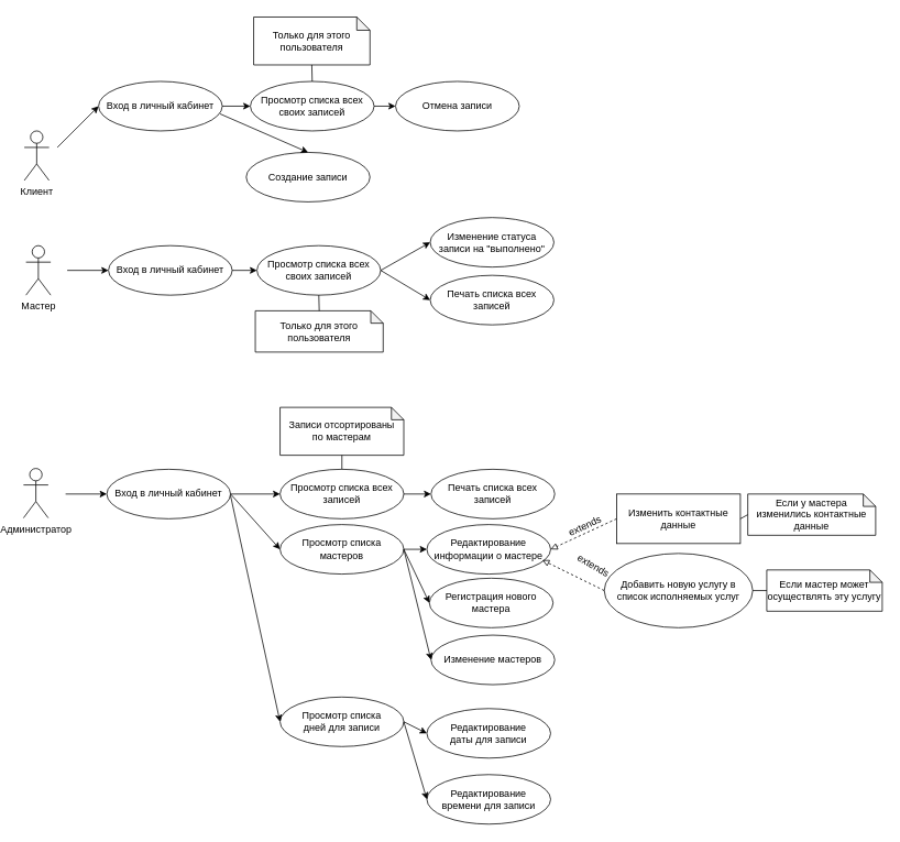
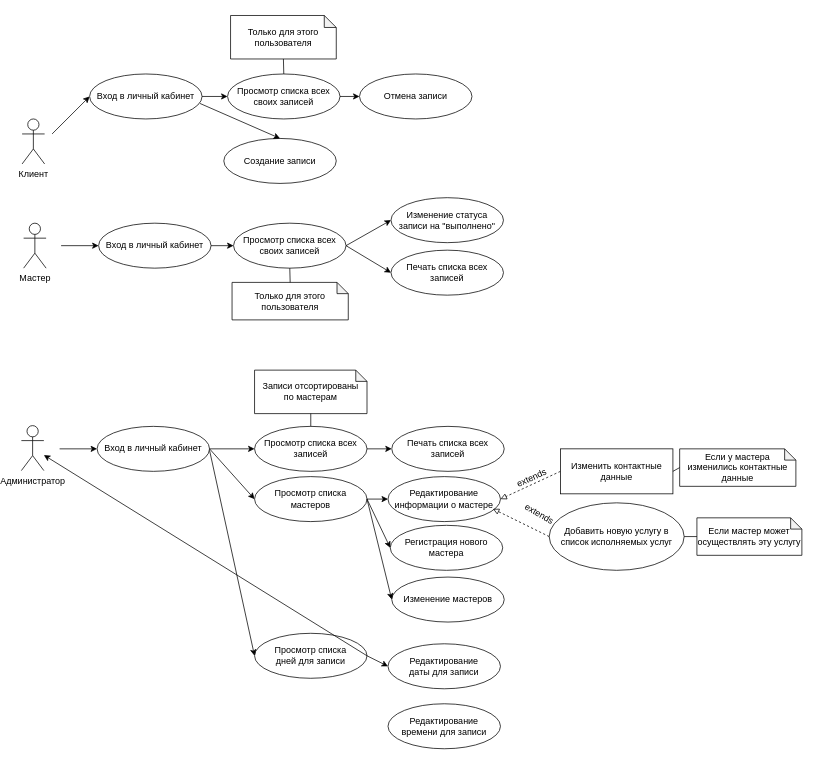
  <mxCell id="0" />
  <mxCell id="1" parent="0" />
  <mxCell id="2" value="Клиент" style="shape=umlActor;verticalLabelPosition=bottom;labelBackgroundColor=#ffffff;verticalAlign=top;html=1;outlineConnect=0;" parent="1" vertex="1"><mxGeometry x="21" y="158" width="30" height="60" as="geometry" /></mxCell>
  <mxCell id="3" value="Просмотр списка всех своих записей" style="ellipse;whiteSpace=wrap;html=1;" parent="1" vertex="1"><mxGeometry x="295" y="98" width="150" height="60" as="geometry" /></mxCell>
  <mxCell id="4" value="Вход в личный кабинет" style="ellipse;whiteSpace=wrap;html=1;" parent="1" vertex="1"><mxGeometry x="111" y="98" width="150" height="60" as="geometry" /></mxCell>
  <mxCell id="5" value="Создание записи" style="ellipse;whiteSpace=wrap;html=1;" parent="1" vertex="1"><mxGeometry x="290" y="184" width="150" height="60" as="geometry" /></mxCell>
  <mxCell id="6" value="Отмена записи" style="ellipse;whiteSpace=wrap;html=1;" parent="1" vertex="1"><mxGeometry x="471" y="98" width="150" height="60" as="geometry" /></mxCell>
  <mxCell id="7" value="" style="endArrow=classic;html=1;" parent="1" edge="1"><mxGeometry width="50" height="50" relative="1" as="geometry"><mxPoint x="61" y="178" as="sourcePoint" /><mxPoint x="111" y="128" as="targetPoint" /></mxGeometry></mxCell>
  <mxCell id="8" value="" style="endArrow=classic;html=1;exitX=1;exitY=0.5;exitDx=0;exitDy=0;entryX=0;entryY=0.5;entryDx=0;entryDy=0;endFill=1;" parent="1" source="4" target="3" edge="1"><mxGeometry width="50" height="50" relative="1" as="geometry"><mxPoint x="261" y="208" as="sourcePoint" /><mxPoint x="311" y="158" as="targetPoint" /></mxGeometry></mxCell>
  <mxCell id="9" value="" style="endArrow=classic;html=1;entryX=0;entryY=0.5;entryDx=0;entryDy=0;endFill=1;exitX=1;exitY=0.5;exitDx=0;exitDy=0;" parent="1" source="3" target="6" edge="1"><mxGeometry width="50" height="50" relative="1" as="geometry"><mxPoint x="451" y="128" as="sourcePoint" /><mxPoint x="305" y="138" as="targetPoint" /></mxGeometry></mxCell>
  <mxCell id="10" value="" style="endArrow=classic;html=1;exitX=0.982;exitY=0.656;exitDx=0;exitDy=0;entryX=0.5;entryY=0;entryDx=0;entryDy=0;endFill=1;exitPerimeter=0;" parent="1" source="4" target="5" edge="1"><mxGeometry width="50" height="50" relative="1" as="geometry"><mxPoint x="271" y="138" as="sourcePoint" /><mxPoint x="305" y="138" as="targetPoint" /></mxGeometry></mxCell>
  <mxCell id="11" value="Мастер" style="shape=umlActor;verticalLabelPosition=bottom;labelBackgroundColor=#ffffff;verticalAlign=top;html=1;outlineConnect=0;" parent="1" vertex="1"><mxGeometry x="23" y="297" width="30" height="60" as="geometry" /></mxCell>
  <mxCell id="12" value="" style="endArrow=classic;html=1;" parent="1" edge="1"><mxGeometry width="50" height="50" relative="1" as="geometry"><mxPoint x="73" y="327" as="sourcePoint" /><mxPoint x="123" y="327" as="targetPoint" /></mxGeometry></mxCell>
  <mxCell id="13" value="Вход в личный кабинет" style="ellipse;whiteSpace=wrap;html=1;" parent="1" vertex="1"><mxGeometry x="123" y="297" width="150" height="60" as="geometry" /></mxCell>
  <mxCell id="14" value="Просмотр списка всех своих записей" style="ellipse;whiteSpace=wrap;html=1;" parent="1" vertex="1"><mxGeometry x="303" y="297" width="150" height="60" as="geometry" /></mxCell>
  <mxCell id="15" value="Изменение статуса записи на &quot;выполнено&quot;" style="ellipse;whiteSpace=wrap;html=1;" parent="1" vertex="1"><mxGeometry x="513" y="263" width="150" height="60" as="geometry" /></mxCell>
  <mxCell id="16" value="" style="endArrow=classic;html=1;exitX=1;exitY=0.5;exitDx=0;exitDy=0;entryX=0;entryY=0.5;entryDx=0;entryDy=0;endFill=1;" parent="1" source="13" target="14" edge="1"><mxGeometry width="50" height="50" relative="1" as="geometry"><mxPoint x="273" y="307" as="sourcePoint" /><mxPoint x="323" y="257" as="targetPoint" /></mxGeometry></mxCell>
  <mxCell id="17" value="" style="endArrow=classic;html=1;exitX=1;exitY=0.5;exitDx=0;exitDy=0;entryX=0;entryY=0.5;entryDx=0;entryDy=0;endFill=1;" parent="1" source="14" target="15" edge="1"><mxGeometry width="50" height="50" relative="1" as="geometry"><mxPoint x="453" y="277" as="sourcePoint" /><mxPoint x="503" y="227" as="targetPoint" /></mxGeometry></mxCell>
  <mxCell id="18" value="Администратор" style="shape=umlActor;verticalLabelPosition=bottom;labelBackgroundColor=#ffffff;verticalAlign=top;html=1;outlineConnect=0;" parent="1" vertex="1"><mxGeometry x="20" y="567" width="30" height="60" as="geometry" /></mxCell>
  <mxCell id="19" value="Вход в личный кабинет" style="ellipse;whiteSpace=wrap;html=1;" parent="1" vertex="1"><mxGeometry x="121" y="568" width="150" height="60" as="geometry" /></mxCell>
  <mxCell id="20" value="" style="endArrow=classic;html=1;entryX=0;entryY=0.5;entryDx=0;entryDy=0;" parent="1" target="19" edge="1"><mxGeometry width="50" height="50" relative="1" as="geometry"><mxPoint x="71" y="598" as="sourcePoint" /><mxPoint x="121" y="530" as="targetPoint" /></mxGeometry></mxCell>
  <mxCell id="21" value="" style="endArrow=classic;html=1;exitX=1;exitY=0.5;exitDx=0;exitDy=0;endFill=1;entryX=0;entryY=0.5;entryDx=0;entryDy=0;" parent="1" source="19" target="25" edge="1"><mxGeometry width="50" height="50" relative="1" as="geometry"><mxPoint x="331" y="640" as="sourcePoint" /><mxPoint x="331" y="598" as="targetPoint" /></mxGeometry></mxCell>
  <mxCell id="22" value="Редактирование информации о мастере" style="ellipse;whiteSpace=wrap;html=1;" parent="1" vertex="1"><mxGeometry x="509" y="635" width="150" height="60" as="geometry" /></mxCell>
  <mxCell id="23" value="Регистрация нового мастера" style="ellipse;whiteSpace=wrap;html=1;" parent="1" vertex="1"><mxGeometry x="512" y="700" width="150" height="60" as="geometry" /></mxCell>
  <mxCell id="24" value="Изменение мастеров" style="ellipse;whiteSpace=wrap;html=1;" parent="1" vertex="1"><mxGeometry x="514" y="769" width="150" height="60" as="geometry" /></mxCell>
  <mxCell id="25" value="Просмотр списка всех записей" style="ellipse;whiteSpace=wrap;html=1;" parent="1" vertex="1"><mxGeometry x="331" y="568" width="150" height="60" as="geometry" /></mxCell>
  <mxCell id="26" value="" style="endArrow=classic;html=1;exitX=1;exitY=0.5;exitDx=0;exitDy=0;endFill=1;entryX=0;entryY=0.5;entryDx=0;entryDy=0;" parent="1" source="19" target="38" edge="1"><mxGeometry width="50" height="50" relative="1" as="geometry"><mxPoint x="281" y="608" as="sourcePoint" /><mxPoint x="341" y="608" as="targetPoint" /></mxGeometry></mxCell>
  <mxCell id="27" value="Записи отсортированы &lt;br&gt;по мастерам" style="shape=note;whiteSpace=wrap;html=1;backgroundOutline=1;darkOpacity=0.05;spacing=2;size=15;" parent="1" vertex="1"><mxGeometry x="331" y="493" width="150" height="58" as="geometry" /></mxCell>
  <mxCell id="28" value="" style="endArrow=none;html=1;exitX=0.5;exitY=0;exitDx=0;exitDy=0;entryX=0.5;entryY=1;entryDx=0;entryDy=0;entryPerimeter=0;" parent="1" source="25" target="27" edge="1"><mxGeometry width="50" height="50" relative="1" as="geometry"><mxPoint x="471" y="550" as="sourcePoint" /><mxPoint x="511" y="610" as="targetPoint" /></mxGeometry></mxCell>
  <mxCell id="29" value="Печать списка всех записей" style="ellipse;whiteSpace=wrap;html=1;" parent="1" vertex="1"><mxGeometry x="514" y="568" width="150" height="60" as="geometry" /></mxCell>
  <mxCell id="30" value="Редактирование &lt;br&gt;времени для записи" style="ellipse;whiteSpace=wrap;html=1;" parent="1" vertex="1"><mxGeometry x="509" y="938" width="150" height="60" as="geometry" /></mxCell>
  <mxCell id="31" value="Просмотр списка &lt;br&gt;дней для записи" style="ellipse;whiteSpace=wrap;html=1;" parent="1" vertex="1"><mxGeometry x="331" y="844" width="150" height="60" as="geometry" /></mxCell>
  <mxCell id="32" value="" style="endArrow=classic;html=1;endFill=1;entryX=0;entryY=0.5;entryDx=0;entryDy=0;" parent="1" target="31" edge="1"><mxGeometry width="50" height="50" relative="1" as="geometry"><mxPoint x="271" y="600" as="sourcePoint" /><mxPoint x="341" y="934" as="targetPoint" /></mxGeometry></mxCell>
  <mxCell id="33" value="Только для этого &lt;br&gt;пользователя" style="shape=note;whiteSpace=wrap;html=1;backgroundOutline=1;darkOpacity=0.05;spacing=2;size=16;" parent="1" vertex="1"><mxGeometry x="299" y="20" width="141" height="58" as="geometry" /></mxCell>
  <mxCell id="34" value="" style="endArrow=none;html=1;entryX=0.5;entryY=1;entryDx=0;entryDy=0;entryPerimeter=0;exitX=0.5;exitY=0;exitDx=0;exitDy=0;" parent="1" source="3" target="33" edge="1"><mxGeometry width="50" height="50" relative="1" as="geometry"><mxPoint x="331" y="-12" as="sourcePoint" /><mxPoint x="381" y="-62" as="targetPoint" /></mxGeometry></mxCell>
  <mxCell id="35" value="Только для этого &lt;br&gt;пользователя" style="shape=note;whiteSpace=wrap;html=1;backgroundOutline=1;darkOpacity=0.05;spacing=2;size=15;" parent="1" vertex="1"><mxGeometry x="301" y="376" width="155" height="50" as="geometry" /></mxCell>
  <mxCell id="36" value="" style="endArrow=none;html=1;entryX=0.5;entryY=1;entryDx=0;entryDy=0;exitX=0.5;exitY=0;exitDx=0;exitDy=0;exitPerimeter=0;" parent="1" source="35" target="14" edge="1"><mxGeometry width="50" height="50" relative="1" as="geometry"><mxPoint x="283" y="338" as="sourcePoint" /><mxPoint x="333" y="288" as="targetPoint" /></mxGeometry></mxCell>
  <mxCell id="37" value="" style="endArrow=classic;html=1;exitX=1;exitY=0.5;exitDx=0;exitDy=0;endFill=1;entryX=0;entryY=0.5;entryDx=0;entryDy=0;" edge="1" parent="1" source="25" target="29"><mxGeometry width="50" height="50" relative="1" as="geometry"><mxPoint x="281" y="608" as="sourcePoint" /><mxPoint x="501" y="608" as="targetPoint" /></mxGeometry></mxCell>
  <mxCell id="38" value="Просмотр списка мастеров" style="ellipse;whiteSpace=wrap;html=1;" vertex="1" parent="1"><mxGeometry x="331" y="635" width="150" height="60" as="geometry" /></mxCell>
  <mxCell id="39" value="" style="endArrow=classic;html=1;exitX=1;exitY=0.5;exitDx=0;exitDy=0;entryX=0;entryY=0.5;entryDx=0;entryDy=0;" edge="1" parent="1" source="38" target="22"><mxGeometry width="50" height="50" relative="1" as="geometry"><mxPoint x="531" y="735" as="sourcePoint" /><mxPoint x="581" y="685" as="targetPoint" /></mxGeometry></mxCell>
  <mxCell id="40" value="" style="endArrow=classic;html=1;exitX=1;exitY=0.5;exitDx=0;exitDy=0;entryX=0;entryY=0.5;entryDx=0;entryDy=0;" edge="1" parent="1" source="38" target="23"><mxGeometry width="50" height="50" relative="1" as="geometry"><mxPoint x="501" y="825" as="sourcePoint" /><mxPoint x="531" y="745" as="targetPoint" /></mxGeometry></mxCell>
  <mxCell id="41" value="Редактирование &lt;br&gt;даты для записи" style="ellipse;whiteSpace=wrap;html=1;" vertex="1" parent="1"><mxGeometry x="509" y="858" width="150" height="60" as="geometry" /></mxCell>
  <mxCell id="42" value="" style="endArrow=classic;html=1;entryX=0;entryY=0.5;entryDx=0;entryDy=0;" edge="1" parent="1" target="24"><mxGeometry width="50" height="50" relative="1" as="geometry"><mxPoint x="481" y="665" as="sourcePoint" /><mxPoint x="521" y="765" as="targetPoint" /></mxGeometry></mxCell>
  <mxCell id="43" value="Печать списка всех записей" style="ellipse;whiteSpace=wrap;html=1;" vertex="1" parent="1"><mxGeometry x="513" y="333" width="150" height="60" as="geometry" /></mxCell>
  <mxCell id="44" value="" style="endArrow=classic;html=1;exitX=1;exitY=0.5;exitDx=0;exitDy=0;entryX=0;entryY=0.5;entryDx=0;entryDy=0;" edge="1" parent="1" source="14" target="43"><mxGeometry width="50" height="50" relative="1" as="geometry"><mxPoint x="543" y="463" as="sourcePoint" /><mxPoint x="593" y="413" as="targetPoint" /></mxGeometry></mxCell>
  <mxCell id="45" value="" style="endArrow=classic;html=1;exitX=1;exitY=0.5;exitDx=0;exitDy=0;entryX=0;entryY=0.5;entryDx=0;entryDy=0;" edge="1" parent="1" source="31" target="41"><mxGeometry width="50" height="50" relative="1" as="geometry"><mxPoint x="501" y="968" as="sourcePoint" /><mxPoint x="551" y="918" as="targetPoint" /></mxGeometry></mxCell>
- <mxCell id="46" value="" style="endArrow=classic;html=1;exitX=1;exitY=0.5;exitDx=0;exitDy=0;entryX=0;entryY=0.5;entryDx=0;entryDy=0;" edge="1" parent="1" source="31" target="30"><mxGeometry width="50" height="50" relative="1" as="geometry"><mxPoint x="481" y="988" as="sourcePoint" /><mxPoint x="531" y="938" as="targetPoint" /></mxGeometry></mxCell>
+ <mxCell id="46" value="" style="endArrow=classic;html=1;exitX=1;exitY=0.5;exitDx=0;exitDy=0;" edge="1" parent="1" source="31" target="18"><mxGeometry width="50" height="50" relative="1" as="geometry"><mxPoint x="481" y="988" as="sourcePoint" /><mxPoint x="531" y="938" as="targetPoint" /></mxGeometry></mxCell>
  <mxCell id="47" value="" style="endArrow=block;html=1;entryX=1;entryY=0.5;entryDx=0;entryDy=0;exitX=0;exitY=0.5;exitDx=0;exitDy=0;dashed=1;endFill=0;" edge="1" parent="1" source="48" target="22"><mxGeometry width="50" height="50" relative="1" as="geometry"><mxPoint x="771" y="628" as="sourcePoint" /><mxPoint x="861" y="648" as="targetPoint" /></mxGeometry></mxCell>
  <mxCell id="48" value="Изменить контактные данные" style="whiteSpace=wrap;html=1;rounded=0;" vertex="1" parent="1"><mxGeometry x="739" y="598" width="150" height="60" as="geometry" /></mxCell>
  <mxCell id="49" value="Добавить новую услугу в список исполняемых услуг" style="ellipse;whiteSpace=wrap;html=1;" vertex="1" parent="1"><mxGeometry x="724" y="670" width="180" height="90" as="geometry" /></mxCell>
  <mxCell id="50" value="" style="endArrow=block;html=1;entryX=0.933;entryY=0.717;entryDx=0;entryDy=0;exitX=0;exitY=0.5;exitDx=0;exitDy=0;entryPerimeter=0;dashed=1;endFill=0;" edge="1" parent="1" source="49" target="22"><mxGeometry width="50" height="50" relative="1" as="geometry"><mxPoint x="781" y="628" as="sourcePoint" /><mxPoint x="691" y="675" as="targetPoint" /></mxGeometry></mxCell>
  <mxCell id="51" value="Если у мастера изменились контактные данные" style="shape=note;whiteSpace=wrap;html=1;backgroundOutline=1;darkOpacity=0.05;spacing=2;size=15;" vertex="1" parent="1"><mxGeometry x="898" y="598" width="155" height="50" as="geometry" /></mxCell>
  <mxCell id="52" value="Если мастер может осуществлять эту услугу" style="shape=note;whiteSpace=wrap;html=1;backgroundOutline=1;darkOpacity=0.05;spacing=2;size=15;" vertex="1" parent="1"><mxGeometry x="921" y="690" width="140" height="50" as="geometry" /></mxCell>
  <mxCell id="53" value="" style="endArrow=none;html=1;exitX=1;exitY=0.5;exitDx=0;exitDy=0;entryX=0;entryY=0.5;entryDx=0;entryDy=0;entryPerimeter=0;" edge="1" parent="1" source="48" target="51"><mxGeometry width="50" height="50" relative="1" as="geometry"><mxPoint x="901" y="568" as="sourcePoint" /><mxPoint x="951" y="518" as="targetPoint" /></mxGeometry></mxCell>
  <mxCell id="54" value="" style="endArrow=none;html=1;exitX=1;exitY=0.5;exitDx=0;exitDy=0;entryX=0;entryY=0.5;entryDx=0;entryDy=0;entryPerimeter=0;" edge="1" parent="1" source="49" target="52"><mxGeometry width="50" height="50" relative="1" as="geometry"><mxPoint x="861" y="538" as="sourcePoint" /><mxPoint x="911" y="488" as="targetPoint" /></mxGeometry></mxCell>
  <mxCell id="55" value="extends" style="text;html=1;strokeColor=none;fillColor=none;align=center;verticalAlign=middle;whiteSpace=wrap;rounded=0;rotation=-25;" vertex="1" parent="1"><mxGeometry x="681" y="627" width="40" height="20" as="geometry" /></mxCell>
  <mxCell id="56" value="extends" style="text;html=1;strokeColor=none;fillColor=none;align=center;verticalAlign=middle;whiteSpace=wrap;rounded=0;rotation=30;" vertex="1" parent="1"><mxGeometry x="691" y="675" width="40" height="20" as="geometry" /></mxCell>
